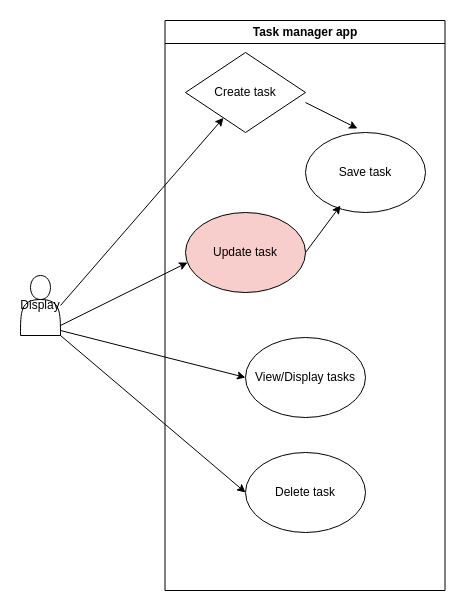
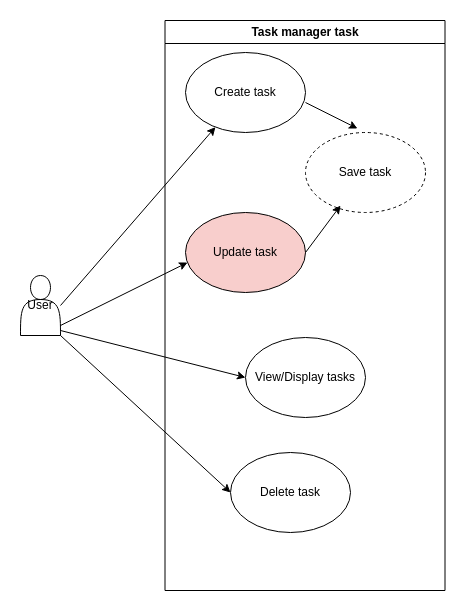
  <mxCell id="0" />
  <mxCell id="1" parent="0" />
- <mxCell id="2" value="Task manager app" style="swimlane;whiteSpace=wrap" parent="1" vertex="1"><mxGeometry x="164.5" y="20" width="280" height="570" as="geometry" /></mxCell>
- <mxCell id="3" value="Create task" style="rhombus;whiteSpace=wrap;html=1;" vertex="1" parent="2"><mxGeometry x="20.5" y="32" width="120" height="80" as="geometry" /></mxCell>
+ <mxCell id="2" value="Task manager task" style="swimlane;whiteSpace=wrap" parent="1" vertex="1"><mxGeometry x="164.5" y="20" width="280" height="570" as="geometry" /></mxCell>
+ <mxCell id="3" value="Create task" style="ellipse;whiteSpace=wrap;html=1;" vertex="1" parent="2"><mxGeometry x="20.5" y="32" width="120" height="80" as="geometry" /></mxCell>
  <mxCell id="4" value="View/Display tasks" style="ellipse;whiteSpace=wrap;html=1;" vertex="1" parent="2"><mxGeometry x="80.5" y="317" width="120" height="80" as="geometry" /></mxCell>
  <mxCell id="5" value="Update task" style="ellipse;whiteSpace=wrap;html=1;fillColor=#f8cecc;" vertex="1" parent="2"><mxGeometry x="20.5" y="192" width="120" height="80" as="geometry" /></mxCell>
- <mxCell id="6" value="Delete task" style="ellipse;whiteSpace=wrap;html=1;" vertex="1" parent="2"><mxGeometry x="80.5" y="432" width="120" height="80" as="geometry" /></mxCell>
- <mxCell id="7" value="Save task" style="ellipse;whiteSpace=wrap;html=1;" vertex="1" parent="2"><mxGeometry x="140.5" y="112" width="120" height="80" as="geometry" /></mxCell>
+ <mxCell id="6" value="Delete task" style="ellipse;whiteSpace=wrap;html=1;" vertex="1" parent="2"><mxGeometry x="65.5" y="432" width="120" height="80" as="geometry" /></mxCell>
+ <mxCell id="7" value="Save task" style="ellipse;whiteSpace=wrap;html=1;dashed=1;" vertex="1" parent="2"><mxGeometry x="140.5" y="112" width="120" height="80" as="geometry" /></mxCell>
  <mxCell id="8" value="" style="endArrow=classic;html=1;rounded=0;entryX=0.433;entryY=-0.05;entryDx=0;entryDy=0;entryPerimeter=0;" edge="1" parent="2" target="7"><mxGeometry width="50" height="50" relative="1" as="geometry"><mxPoint x="140.5" y="82" as="sourcePoint" /><mxPoint x="190.5" y="32" as="targetPoint" /></mxGeometry></mxCell>
  <mxCell id="9" value="" style="endArrow=classic;html=1;rounded=0;entryX=0.292;entryY=0.913;entryDx=0;entryDy=0;entryPerimeter=0;" edge="1" parent="2" target="7"><mxGeometry width="50" height="50" relative="1" as="geometry"><mxPoint x="140.5" y="232" as="sourcePoint" /><mxPoint x="190.5" y="182" as="targetPoint" /></mxGeometry></mxCell>
- <mxCell id="10" value="Display" style="shape=actor;whiteSpace=wrap;html=1;" vertex="1" parent="1"><mxGeometry x="20" y="275" width="40" height="60" as="geometry" /></mxCell>
+ <mxCell id="10" value="User" style="shape=actor;whiteSpace=wrap;html=1;" vertex="1" parent="1"><mxGeometry x="20" y="275" width="40" height="60" as="geometry" /></mxCell>
  <mxCell id="11" value="" style="endArrow=classic;html=1;rounded=0;" edge="1" parent="1" target="3"><mxGeometry width="50" height="50" relative="1" as="geometry"><mxPoint x="60" y="305" as="sourcePoint" /><mxPoint x="110" y="255" as="targetPoint" /></mxGeometry></mxCell>
  <mxCell id="12" value="" style="endArrow=classic;html=1;rounded=0;entryX=0.017;entryY=0.625;entryDx=0;entryDy=0;entryPerimeter=0;" edge="1" parent="1" target="5"><mxGeometry width="50" height="50" relative="1" as="geometry"><mxPoint x="60" y="325" as="sourcePoint" /><mxPoint x="110" y="275" as="targetPoint" /></mxGeometry></mxCell>
  <mxCell id="13" value="" style="endArrow=classic;html=1;rounded=0;entryX=0;entryY=0.5;entryDx=0;entryDy=0;" edge="1" parent="1" target="6"><mxGeometry width="50" height="50" relative="1" as="geometry"><mxPoint x="60" y="335" as="sourcePoint" /><mxPoint x="110" y="285" as="targetPoint" /></mxGeometry></mxCell>
  <mxCell id="14" value="" style="endArrow=classic;html=1;rounded=0;entryX=0;entryY=0.5;entryDx=0;entryDy=0;" edge="1" parent="1" target="4"><mxGeometry width="50" height="50" relative="1" as="geometry"><mxPoint x="60" y="330" as="sourcePoint" /><mxPoint x="110" y="280" as="targetPoint" /></mxGeometry></mxCell>
